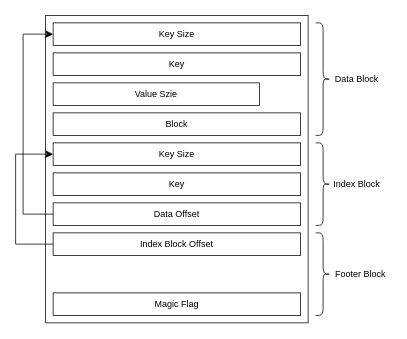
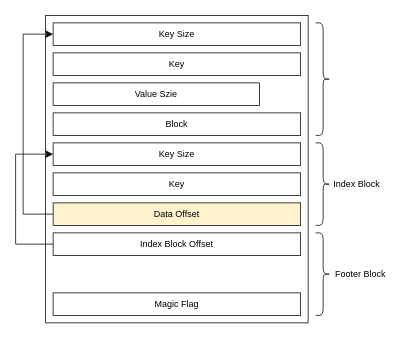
  <mxCell id="0" />
  <mxCell id="1" parent="0" />
  <mxCell id="2" value="" style="rounded=0;whiteSpace=wrap;html=1;" vertex="1" parent="1"><mxGeometry x="60" y="20" width="350" height="410" as="geometry" /></mxCell>
  <mxCell id="3" value="Key Size" style="rounded=0;whiteSpace=wrap;html=1;" vertex="1" parent="1"><mxGeometry x="70" y="190" width="330" height="30" as="geometry" /></mxCell>
  <mxCell id="4" value="Key" style="rounded=0;whiteSpace=wrap;html=1;" vertex="1" parent="1"><mxGeometry x="70" y="70" width="330" height="30" as="geometry" /></mxCell>
  <mxCell id="5" value="Value Szie" style="rounded=0;whiteSpace=wrap;html=1;" vertex="1" parent="1"><mxGeometry x="70" y="110" width="275" height="30" as="geometry" /></mxCell>
  <mxCell id="6" value="Block" style="rounded=0;whiteSpace=wrap;html=1;" vertex="1" parent="1"><mxGeometry x="70" y="150" width="330" height="30" as="geometry" /></mxCell>
  <mxCell id="7" value="" style="shape=curlyBracket;whiteSpace=wrap;html=1;rounded=1;flipH=1;labelPosition=right;verticalLabelPosition=middle;align=left;verticalAlign=middle;" vertex="1" parent="1"><mxGeometry x="420" y="30" width="20" height="150" as="geometry" /></mxCell>
- <mxCell id="8" value="Data Block" style="text;html=1;strokeColor=none;fillColor=none;align=center;verticalAlign=middle;whiteSpace=wrap;rounded=0;" vertex="1" parent="1"><mxGeometry x="440" y="90" width="70" height="30" as="geometry" /></mxCell>
  <mxCell id="9" value="Key Size" style="rounded=0;whiteSpace=wrap;html=1;" vertex="1" parent="1"><mxGeometry x="70" y="30" width="330" height="30" as="geometry" /></mxCell>
- <mxCell id="10" value="Data Offset" style="rounded=0;whiteSpace=wrap;html=1;" vertex="1" parent="1"><mxGeometry x="70" y="270" width="330" height="30" as="geometry" /></mxCell>
+ <mxCell id="10" value="Data Offset" style="rounded=0;whiteSpace=wrap;html=1;fillColor=#fff2cc;" vertex="1" parent="1"><mxGeometry x="70" y="270" width="330" height="30" as="geometry" /></mxCell>
  <mxCell id="11" value="Key" style="rounded=0;whiteSpace=wrap;html=1;" vertex="1" parent="1"><mxGeometry x="70" y="230" width="330" height="30" as="geometry" /></mxCell>
  <mxCell id="12" value="" style="shape=curlyBracket;whiteSpace=wrap;html=1;rounded=1;flipH=1;labelPosition=right;verticalLabelPosition=middle;align=left;verticalAlign=middle;" vertex="1" parent="1"><mxGeometry x="420" y="190" width="20" height="110" as="geometry" /></mxCell>
  <mxCell id="13" value="Index Block" style="text;html=1;strokeColor=none;fillColor=none;align=center;verticalAlign=middle;whiteSpace=wrap;rounded=0;" vertex="1" parent="1"><mxGeometry x="440" y="230" width="70" height="30" as="geometry" /></mxCell>
  <mxCell id="14" value="Index Block Offset" style="rounded=0;whiteSpace=wrap;html=1;" vertex="1" parent="1"><mxGeometry x="70" y="310" width="330" height="30" as="geometry" /></mxCell>
  <mxCell id="15" value="Magic Flag" style="rounded=0;whiteSpace=wrap;html=1;" vertex="1" parent="1"><mxGeometry x="70" y="390" width="330" height="30" as="geometry" /></mxCell>
  <mxCell id="16" value="" style="shape=curlyBracket;whiteSpace=wrap;html=1;rounded=1;flipH=1;labelPosition=right;verticalLabelPosition=middle;align=left;verticalAlign=middle;" vertex="1" parent="1"><mxGeometry x="420" y="310" width="20" height="110" as="geometry" /></mxCell>
  <mxCell id="17" value="Footer Block" style="text;html=1;strokeColor=none;fillColor=none;align=center;verticalAlign=middle;whiteSpace=wrap;rounded=0;" vertex="1" parent="1"><mxGeometry x="440" y="350" width="80" height="30" as="geometry" /></mxCell>
  <mxCell id="18" value="" style="edgeStyle=elbowEdgeStyle;elbow=horizontal;endArrow=classic;html=1;rounded=0;endSize=8;startSize=8;strokeColor=default;exitX=0;exitY=0.5;exitDx=0;exitDy=0;entryX=0;entryY=0.5;entryDx=0;entryDy=0;" edge="1" parent="1" source="10" target="9"><mxGeometry width="50" height="50" relative="1" as="geometry"><mxPoint x="10" y="290" as="sourcePoint" /><mxPoint x="30" y="40" as="targetPoint" /><Array as="points"><mxPoint x="30" y="170" /></Array></mxGeometry></mxCell>
  <mxCell id="19" value="" style="edgeStyle=elbowEdgeStyle;elbow=horizontal;endArrow=classic;html=1;rounded=0;endSize=8;startSize=8;strokeColor=default;exitX=0;exitY=0.5;exitDx=0;exitDy=0;entryX=0;entryY=0.5;entryDx=0;entryDy=0;" edge="1" parent="1" source="14"><mxGeometry width="50" height="50" relative="1" as="geometry"><mxPoint x="70" y="445" as="sourcePoint" /><mxPoint x="70" y="205" as="targetPoint" /><Array as="points"><mxPoint x="20" y="270" /></Array></mxGeometry></mxCell>
